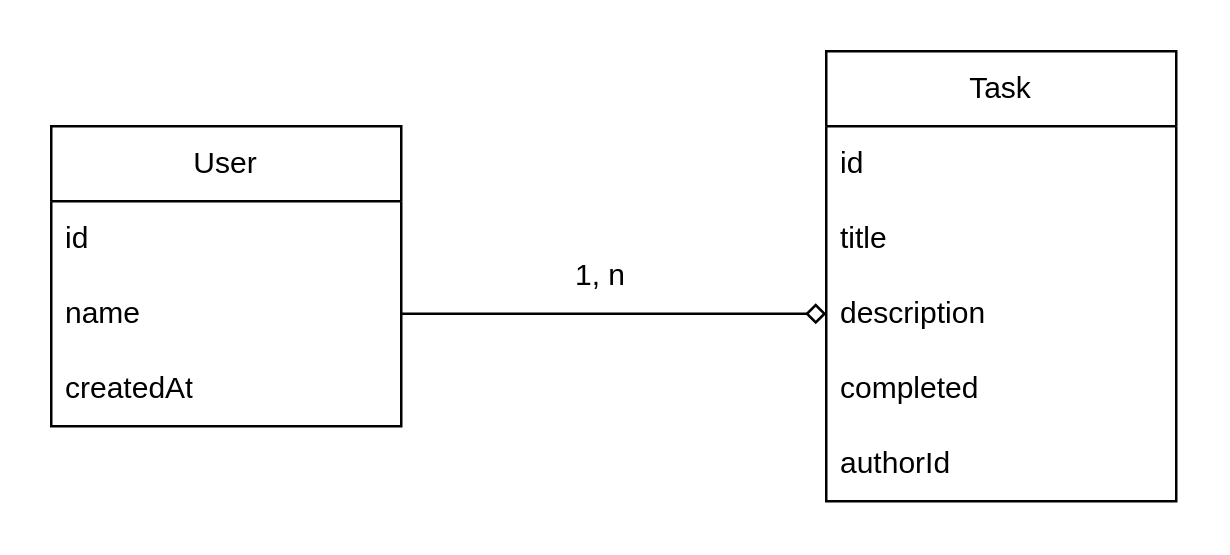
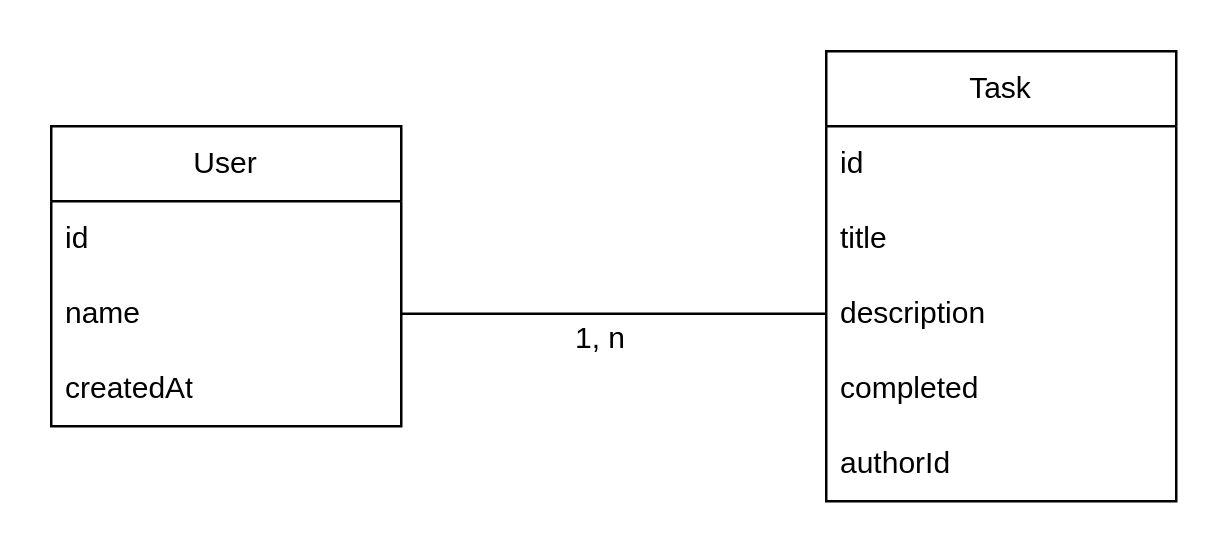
  <mxCell id="0" />
  <mxCell id="1" parent="0" />
  <mxCell id="2" value="User" style="swimlane;fontStyle=0;childLayout=stackLayout;horizontal=1;startSize=30;horizontalStack=0;resizeParent=1;resizeParentMax=0;resizeLast=0;collapsible=1;marginBottom=0;whiteSpace=wrap;html=1;" vertex="1" parent="1"><mxGeometry x="20" y="50" width="140" height="120" as="geometry" /></mxCell>
  <mxCell id="3" value="id" style="text;strokeColor=none;fillColor=none;align=left;verticalAlign=middle;spacingLeft=4;spacingRight=4;overflow=hidden;points=[[0,0.5],[1,0.5]];portConstraint=eastwest;rotatable=0;whiteSpace=wrap;html=1;" vertex="1" parent="2"><mxGeometry y="30" width="140" height="30" as="geometry" /></mxCell>
  <mxCell id="4" value="name" style="text;strokeColor=none;fillColor=none;align=left;verticalAlign=middle;spacingLeft=4;spacingRight=4;overflow=hidden;points=[[0,0.5],[1,0.5]];portConstraint=eastwest;rotatable=0;whiteSpace=wrap;html=1;" vertex="1" parent="2"><mxGeometry y="60" width="140" height="30" as="geometry" /></mxCell>
  <mxCell id="5" value="createdAt" style="text;strokeColor=none;fillColor=none;align=left;verticalAlign=middle;spacingLeft=4;spacingRight=4;overflow=hidden;points=[[0,0.5],[1,0.5]];portConstraint=eastwest;rotatable=0;whiteSpace=wrap;html=1;" vertex="1" parent="2"><mxGeometry y="90" width="140" height="30" as="geometry" /></mxCell>
  <mxCell id="6" value="Task" style="swimlane;fontStyle=0;childLayout=stackLayout;horizontal=1;startSize=30;horizontalStack=0;resizeParent=1;resizeParentMax=0;resizeLast=0;collapsible=1;marginBottom=0;whiteSpace=wrap;html=1;" vertex="1" parent="1"><mxGeometry x="330" y="20" width="140" height="180" as="geometry" /></mxCell>
  <mxCell id="7" value="id" style="text;strokeColor=none;fillColor=none;align=left;verticalAlign=middle;spacingLeft=4;spacingRight=4;overflow=hidden;points=[[0,0.5],[1,0.5]];portConstraint=eastwest;rotatable=0;whiteSpace=wrap;html=1;" vertex="1" parent="6"><mxGeometry y="30" width="140" height="30" as="geometry" /></mxCell>
  <mxCell id="8" value="title" style="text;strokeColor=none;fillColor=none;align=left;verticalAlign=middle;spacingLeft=4;spacingRight=4;overflow=hidden;points=[[0,0.5],[1,0.5]];portConstraint=eastwest;rotatable=0;whiteSpace=wrap;html=1;" vertex="1" parent="6"><mxGeometry y="60" width="140" height="30" as="geometry" /></mxCell>
  <mxCell id="9" value="description" style="text;strokeColor=none;fillColor=none;align=left;verticalAlign=middle;spacingLeft=4;spacingRight=4;overflow=hidden;points=[[0,0.5],[1,0.5]];portConstraint=eastwest;rotatable=0;whiteSpace=wrap;html=1;" vertex="1" parent="6"><mxGeometry y="90" width="140" height="30" as="geometry" /></mxCell>
  <mxCell id="10" value="completed" style="text;strokeColor=none;fillColor=none;align=left;verticalAlign=middle;spacingLeft=4;spacingRight=4;overflow=hidden;points=[[0,0.5],[1,0.5]];portConstraint=eastwest;rotatable=0;whiteSpace=wrap;html=1;" vertex="1" parent="6"><mxGeometry y="120" width="140" height="30" as="geometry" /></mxCell>
  <mxCell id="11" value="authorId" style="text;strokeColor=none;fillColor=none;align=left;verticalAlign=middle;spacingLeft=4;spacingRight=4;overflow=hidden;points=[[0,0.5],[1,0.5]];portConstraint=eastwest;rotatable=0;whiteSpace=wrap;html=1;" vertex="1" parent="6"><mxGeometry y="150" width="140" height="30" as="geometry" /></mxCell>
- <mxCell id="12" style="edgeStyle=orthogonalEdgeStyle;rounded=0;orthogonalLoop=1;jettySize=auto;html=1;exitX=1;exitY=0.5;exitDx=0;exitDy=0;entryX=0;entryY=0.5;entryDx=0;entryDy=0;endArrow=diamond;endFill=0;" edge="1" parent="1" source="4" target="9"><mxGeometry relative="1" as="geometry" /></mxCell>
- <mxCell id="13" value="1, n" style="text;html=1;strokeColor=none;fillColor=none;align=center;verticalAlign=middle;whiteSpace=wrap;rounded=0;" vertex="1" parent="1"><mxGeometry x="210" y="95" width="60" height="30" as="geometry" /></mxCell>
+ <mxCell id="12" style="edgeStyle=orthogonalEdgeStyle;rounded=0;orthogonalLoop=1;jettySize=auto;html=1;exitX=1;exitY=0.5;exitDx=0;exitDy=0;entryX=0;entryY=0.5;entryDx=0;entryDy=0;endArrow=none;endFill=0;" edge="1" parent="1" source="4" target="9"><mxGeometry relative="1" as="geometry" /></mxCell>
+ <mxCell id="13" value="1, n" style="text;html=1;strokeColor=none;fillColor=none;align=center;verticalAlign=middle;whiteSpace=wrap;rounded=0;" vertex="1" parent="1"><mxGeometry x="210" y="120" width="60" height="30" as="geometry" /></mxCell>
